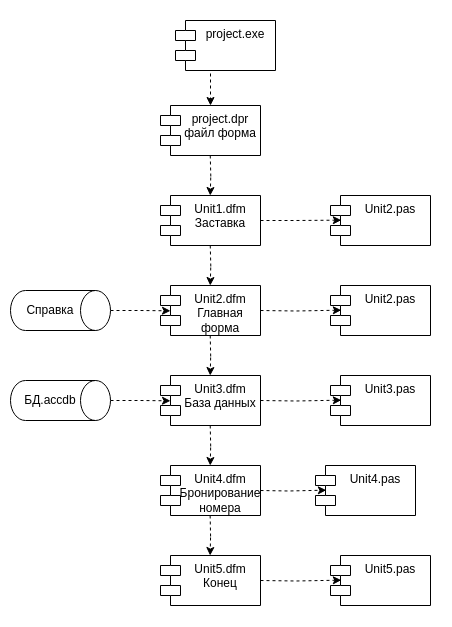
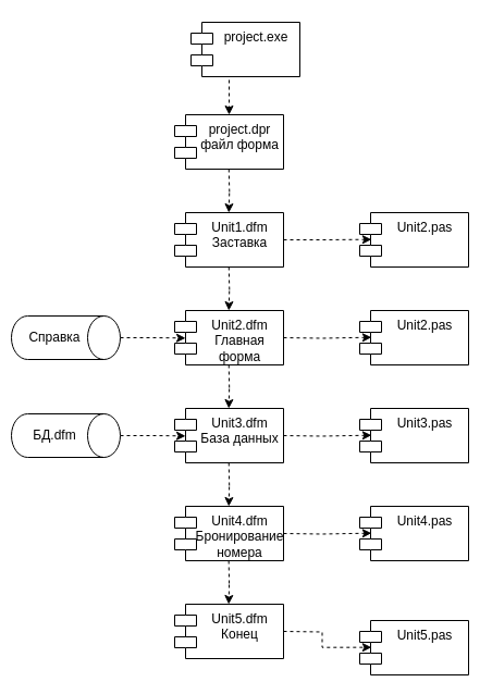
  <mxCell id="0" />
  <mxCell id="1" parent="0" />
  <mxCell id="2" style="edgeStyle=orthogonalEdgeStyle;rounded=0;orthogonalLoop=1;jettySize=auto;html=1;exitX=0.5;exitY=1;exitDx=0;exitDy=0;dashed=1;" edge="1" parent="1" source="3"><mxGeometry relative="1" as="geometry"><mxPoint x="210" y="105" as="targetPoint" /></mxGeometry></mxCell>
  <mxCell id="3" value="project.exe" style="shape=module;align=left;spacingLeft=20;align=center;verticalAlign=top;whiteSpace=wrap;html=1;" vertex="1" parent="1"><mxGeometry x="175" y="20" width="100" height="50" as="geometry" /></mxCell>
  <mxCell id="4" value="project.dpr&lt;br&gt;файл форма" style="shape=module;align=left;spacingLeft=20;align=center;verticalAlign=top;whiteSpace=wrap;html=1;" vertex="1" parent="1"><mxGeometry x="160" y="105" width="100" height="50" as="geometry" /></mxCell>
  <mxCell id="5" value="Unit1.dfm&lt;br&gt;Заставка" style="shape=module;align=left;spacingLeft=20;align=center;verticalAlign=top;whiteSpace=wrap;html=1;" vertex="1" parent="1"><mxGeometry x="160" y="195" width="100" height="50" as="geometry" /></mxCell>
  <mxCell id="6" value="Unit2.dfm&lt;br style=&quot;border-color: var(--border-color);&quot;&gt;Главная форма" style="shape=module;align=left;spacingLeft=20;align=center;verticalAlign=top;whiteSpace=wrap;html=1;" vertex="1" parent="1"><mxGeometry x="160" y="285" width="100" height="50" as="geometry" /></mxCell>
  <mxCell id="7" value="Unit3.dfm&lt;br style=&quot;border-color: var(--border-color);&quot;&gt;База данных" style="shape=module;align=left;spacingLeft=20;align=center;verticalAlign=top;whiteSpace=wrap;html=1;" vertex="1" parent="1"><mxGeometry x="160" y="375" width="100" height="50" as="geometry" /></mxCell>
  <mxCell id="8" value="Unit4.dfm&lt;br style=&quot;border-color: var(--border-color);&quot;&gt;Бронирование номера" style="shape=module;align=left;spacingLeft=20;align=center;verticalAlign=top;whiteSpace=wrap;html=1;" vertex="1" parent="1"><mxGeometry x="160" y="465" width="100" height="50" as="geometry" /></mxCell>
  <mxCell id="9" style="edgeStyle=orthogonalEdgeStyle;rounded=0;orthogonalLoop=1;jettySize=auto;html=1;exitX=0.5;exitY=1;exitDx=0;exitDy=0;dashed=1;" edge="1" parent="1"><mxGeometry relative="1" as="geometry"><mxPoint x="209.76" y="195" as="targetPoint" /><mxPoint x="209.76" y="155" as="sourcePoint" /></mxGeometry></mxCell>
  <mxCell id="10" style="edgeStyle=orthogonalEdgeStyle;rounded=0;orthogonalLoop=1;jettySize=auto;html=1;exitX=0.5;exitY=1;exitDx=0;exitDy=0;dashed=1;" edge="1" parent="1"><mxGeometry relative="1" as="geometry"><mxPoint x="209.76" y="285" as="targetPoint" /><mxPoint x="209.76" y="245" as="sourcePoint" /></mxGeometry></mxCell>
  <mxCell id="11" style="edgeStyle=orthogonalEdgeStyle;rounded=0;orthogonalLoop=1;jettySize=auto;html=1;exitX=0.5;exitY=1;exitDx=0;exitDy=0;dashed=1;" edge="1" parent="1"><mxGeometry relative="1" as="geometry"><mxPoint x="209.72" y="375" as="targetPoint" /><mxPoint x="209.72" y="335" as="sourcePoint" /></mxGeometry></mxCell>
  <mxCell id="12" style="edgeStyle=orthogonalEdgeStyle;rounded=0;orthogonalLoop=1;jettySize=auto;html=1;exitX=0.5;exitY=1;exitDx=0;exitDy=0;dashed=1;" edge="1" parent="1"><mxGeometry relative="1" as="geometry"><mxPoint x="209.72" y="465" as="targetPoint" /><mxPoint x="209.72" y="425" as="sourcePoint" /></mxGeometry></mxCell>
  <mxCell id="13" value="Unit5.dfm&lt;br style=&quot;border-color: var(--border-color);&quot;&gt;Конец" style="shape=module;align=left;spacingLeft=20;align=center;verticalAlign=top;whiteSpace=wrap;html=1;" vertex="1" parent="1"><mxGeometry x="160" y="555" width="100" height="50" as="geometry" /></mxCell>
  <mxCell id="14" style="edgeStyle=orthogonalEdgeStyle;rounded=0;orthogonalLoop=1;jettySize=auto;html=1;exitX=0.5;exitY=1;exitDx=0;exitDy=0;dashed=1;" edge="1" parent="1"><mxGeometry relative="1" as="geometry"><mxPoint x="209.64" y="555" as="targetPoint" /><mxPoint x="209.64" y="515" as="sourcePoint" /></mxGeometry></mxCell>
  <mxCell id="15" value="Unit2.pas" style="shape=module;align=left;spacingLeft=20;align=center;verticalAlign=top;whiteSpace=wrap;html=1;" vertex="1" parent="1"><mxGeometry x="330" y="195" width="100" height="50" as="geometry" /></mxCell>
  <mxCell id="16" style="edgeStyle=orthogonalEdgeStyle;rounded=0;orthogonalLoop=1;jettySize=auto;html=1;exitX=1;exitY=0.5;exitDx=0;exitDy=0;entryX=0.108;entryY=0.493;entryDx=0;entryDy=0;entryPerimeter=0;dashed=1;" edge="1" parent="1" source="5" target="15"><mxGeometry relative="1" as="geometry" /></mxCell>
  <mxCell id="17" value="Unit2.pas" style="shape=module;align=left;spacingLeft=20;align=center;verticalAlign=top;whiteSpace=wrap;html=1;" vertex="1" parent="1"><mxGeometry x="330" y="285" width="100" height="50" as="geometry" /></mxCell>
  <mxCell id="18" style="edgeStyle=orthogonalEdgeStyle;rounded=0;orthogonalLoop=1;jettySize=auto;html=1;exitX=1;exitY=0.5;exitDx=0;exitDy=0;entryX=0.108;entryY=0.493;entryDx=0;entryDy=0;entryPerimeter=0;dashed=1;" edge="1" parent="1" target="17"><mxGeometry relative="1" as="geometry"><mxPoint x="260" y="310" as="sourcePoint" /></mxGeometry></mxCell>
  <mxCell id="19" value="Unit3.pas" style="shape=module;align=left;spacingLeft=20;align=center;verticalAlign=top;whiteSpace=wrap;html=1;" vertex="1" parent="1"><mxGeometry x="330" y="375" width="100" height="50" as="geometry" /></mxCell>
  <mxCell id="20" style="edgeStyle=orthogonalEdgeStyle;rounded=0;orthogonalLoop=1;jettySize=auto;html=1;exitX=1;exitY=0.5;exitDx=0;exitDy=0;entryX=0.108;entryY=0.493;entryDx=0;entryDy=0;entryPerimeter=0;dashed=1;" edge="1" parent="1" target="19"><mxGeometry relative="1" as="geometry"><mxPoint x="260" y="400" as="sourcePoint" /></mxGeometry></mxCell>
- <mxCell id="21" value="Unit4.pas" style="shape=module;align=left;spacingLeft=20;align=center;verticalAlign=top;whiteSpace=wrap;html=1;" vertex="1" parent="1"><mxGeometry x="315" y="465" width="100" height="50" as="geometry" /></mxCell>
+ <mxCell id="21" value="Unit4.pas" style="shape=module;align=left;spacingLeft=20;align=center;verticalAlign=top;whiteSpace=wrap;html=1;" vertex="1" parent="1"><mxGeometry x="330" y="465" width="100" height="50" as="geometry" /></mxCell>
  <mxCell id="22" style="edgeStyle=orthogonalEdgeStyle;rounded=0;orthogonalLoop=1;jettySize=auto;html=1;exitX=1;exitY=0.5;exitDx=0;exitDy=0;entryX=0.108;entryY=0.493;entryDx=0;entryDy=0;entryPerimeter=0;dashed=1;" edge="1" parent="1" target="21"><mxGeometry relative="1" as="geometry"><mxPoint x="260" y="490" as="sourcePoint" /></mxGeometry></mxCell>
- <mxCell id="23" value="Unit5.pas" style="shape=module;align=left;spacingLeft=20;align=center;verticalAlign=top;whiteSpace=wrap;html=1;" vertex="1" parent="1"><mxGeometry x="330" y="555" width="100" height="50" as="geometry" /></mxCell>
+ <mxCell id="23" value="Unit5.pas" style="shape=module;align=left;spacingLeft=20;align=center;verticalAlign=top;whiteSpace=wrap;html=1;" vertex="1" parent="1"><mxGeometry x="330" y="570" width="100" height="50" as="geometry" /></mxCell>
  <mxCell id="24" style="edgeStyle=orthogonalEdgeStyle;rounded=0;orthogonalLoop=1;jettySize=auto;html=1;exitX=1;exitY=0.5;exitDx=0;exitDy=0;entryX=0.108;entryY=0.493;entryDx=0;entryDy=0;entryPerimeter=0;dashed=1;" edge="1" parent="1" target="23"><mxGeometry relative="1" as="geometry"><mxPoint x="260" y="580" as="sourcePoint" /></mxGeometry></mxCell>
  <mxCell id="25" style="edgeStyle=orthogonalEdgeStyle;rounded=0;orthogonalLoop=1;jettySize=auto;html=1;exitX=0.5;exitY=0;exitDx=0;exitDy=0;exitPerimeter=0;dashed=1;" edge="1" parent="1" source="26"><mxGeometry relative="1" as="geometry"><mxPoint x="170" y="400.333" as="targetPoint" /></mxGeometry></mxCell>
  <mxCell id="26" value="" style="shape=cylinder3;whiteSpace=wrap;html=1;boundedLbl=1;backgroundOutline=1;size=15;rotation=90;" vertex="1" parent="1"><mxGeometry x="40" y="350" width="40" height="100" as="geometry" /></mxCell>
- <mxCell id="27" value="БД.accdb" style="text;html=1;strokeColor=none;fillColor=none;align=center;verticalAlign=middle;whiteSpace=wrap;rounded=0;" vertex="1" parent="1"><mxGeometry x="20" y="385" width="60" height="30" as="geometry" /></mxCell>
+ <mxCell id="27" value="БД.dfm" style="text;html=1;strokeColor=none;fillColor=none;align=center;verticalAlign=middle;whiteSpace=wrap;rounded=0;" vertex="1" parent="1"><mxGeometry x="20" y="385" width="60" height="30" as="geometry" /></mxCell>
  <mxCell id="28" style="edgeStyle=orthogonalEdgeStyle;rounded=0;orthogonalLoop=1;jettySize=auto;html=1;exitX=0.5;exitY=0;exitDx=0;exitDy=0;exitPerimeter=0;dashed=1;" edge="1" parent="1" source="29"><mxGeometry relative="1" as="geometry"><mxPoint x="170" y="310.333" as="targetPoint" /></mxGeometry></mxCell>
  <mxCell id="29" value="" style="shape=cylinder3;whiteSpace=wrap;html=1;boundedLbl=1;backgroundOutline=1;size=15;rotation=90;" vertex="1" parent="1"><mxGeometry x="40" y="260" width="40" height="100" as="geometry" /></mxCell>
  <mxCell id="30" value="Справка" style="text;html=1;strokeColor=none;fillColor=none;align=center;verticalAlign=middle;whiteSpace=wrap;rounded=0;" vertex="1" parent="1"><mxGeometry x="20" y="295" width="60" height="30" as="geometry" /></mxCell>
